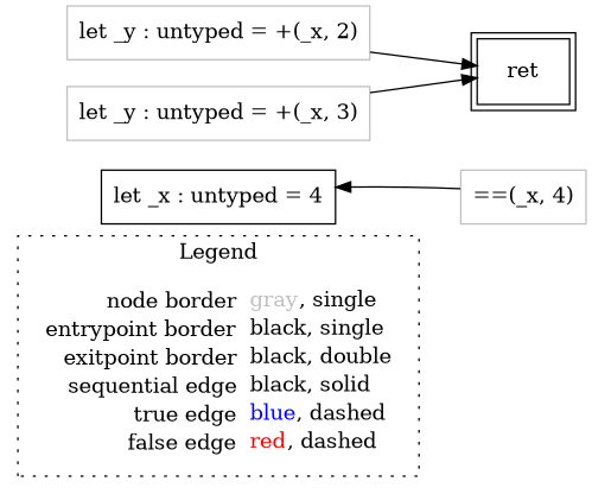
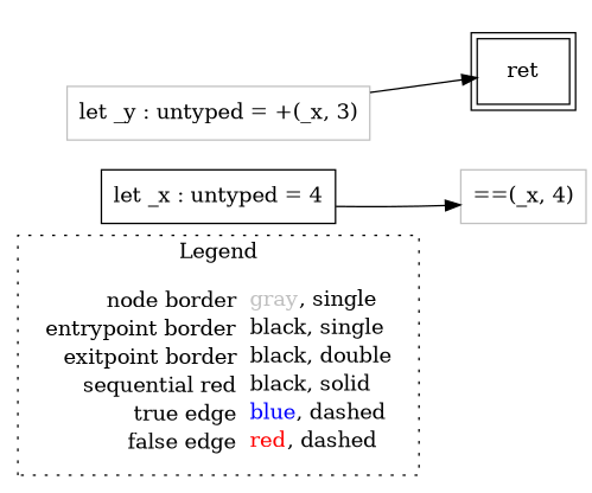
  digraph {
    rankdir=LR
    node [shape=rect color=gray]
    edge [color=black]
-   n1 [label=<<table border="0" cellpadding="2" cellspacing="0" cellborder="0"><tr><td align="right">node border&nbsp;</td><td align="left"><font color="gray">gray</font>, single</td></tr><tr><td align="right">entrypoint border&nbsp;</td><td align="left"><font color="black">black</font>, single</td></tr><tr><td align="right">exitpoint border&nbsp;</td><td align="left"><font color="black">black</font>, double</td></tr><tr><td align="right">sequential edge&nbsp;</td><td align="left"><font color="black">black</font>, solid</td></tr><tr><td align="right">true edge&nbsp;</td><td align="left"><font color="blue">blue</font>, dashed</td></tr><tr><td align="right">false edge&nbsp;</td><td align="left"><font color="red">red</font>, dashed</td></tr></table>> shape=plaintext color=""]
+   n1 [label=<<table border="0" cellpadding="2" cellspacing="0" cellborder="0"><tr><td align="right">node border&nbsp;</td><td align="left"><font color="gray">gray</font>, single</td></tr><tr><td align="right">entrypoint border&nbsp;</td><td align="left"><font color="black">black</font>, single</td></tr><tr><td align="right">exitpoint border&nbsp;</td><td align="left"><font color="black">black</font>, double</td></tr><tr><td align="right">sequential red&nbsp;</td><td align="left"><font color="black">black</font>, solid</td></tr><tr><td align="right">true edge&nbsp;</td><td align="left"><font color="blue">blue</font>, dashed</td></tr><tr><td align="right">false edge&nbsp;</td><td align="left"><font color="red">red</font>, dashed</td></tr></table>> shape=plaintext color=""]
    n2 [color=black label=<let _x : untyped = 4>]
    n3 [label=<==(_x, 4)>]
    n4 [color=black label=<ret> peripheries=2]
-   n5 [label=<let _y : untyped = +(_x, 2)>]
    n6 [label=<let _y : untyped = +(_x, 3)>]
    subgraph cluster_1 {
      label=Legend
      style=dotted
      n1
    }
-   n3 -> n2
-   n5 -> n4
+   n2 -> n3
    n6 -> n4
  }
